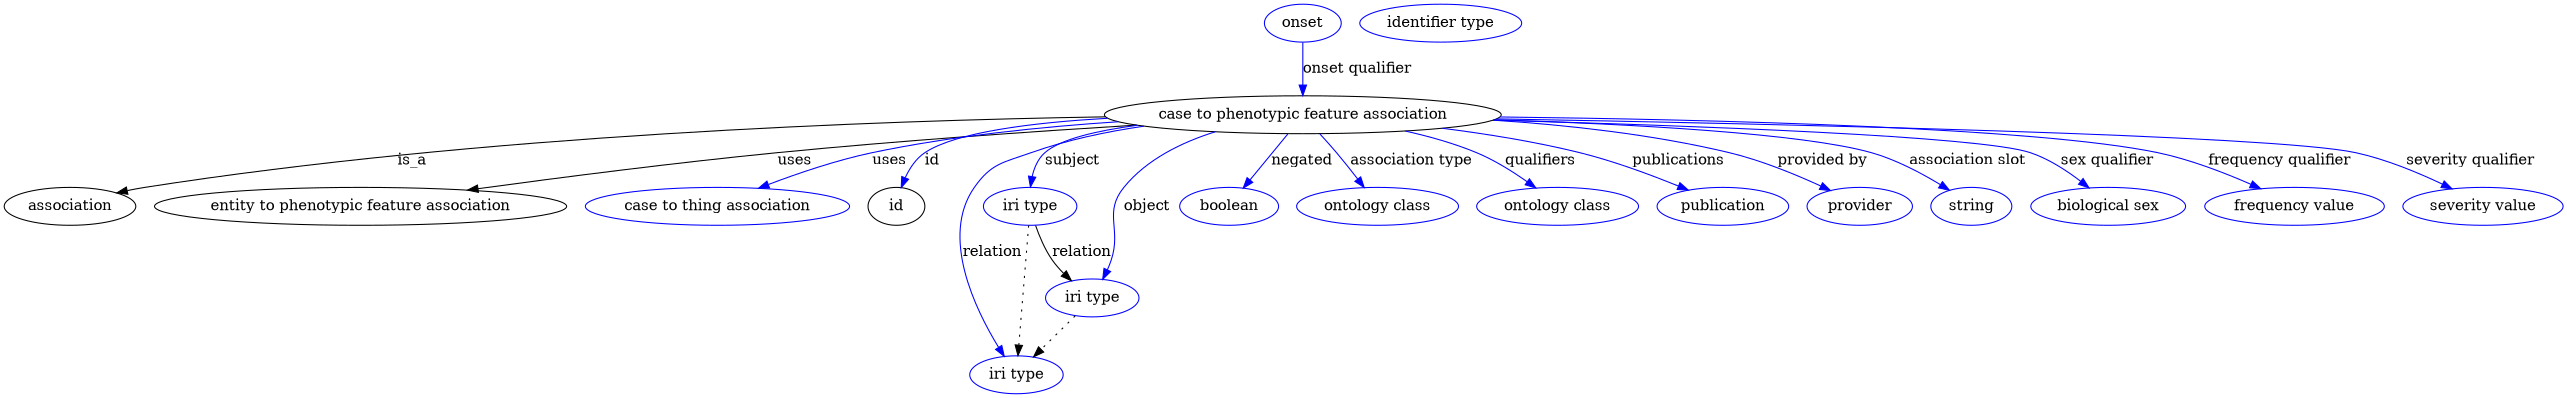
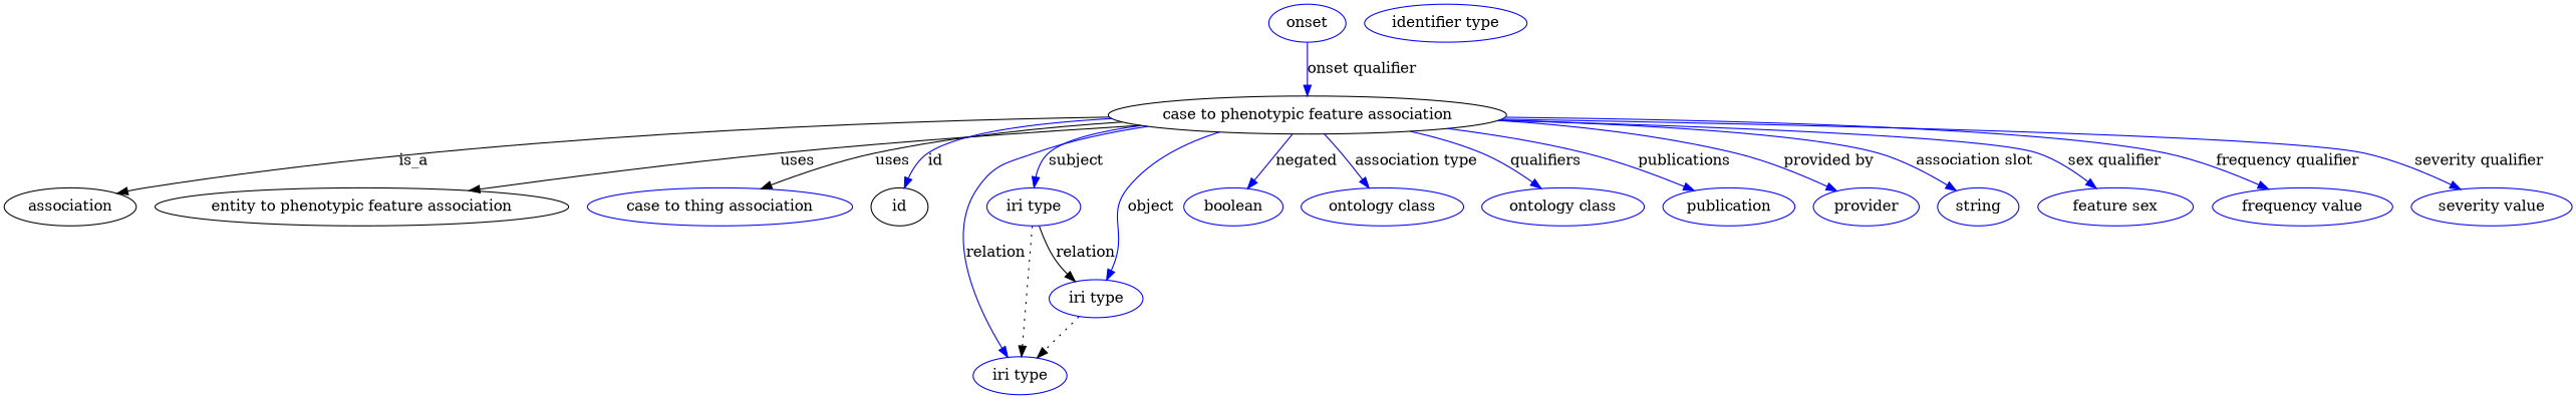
  digraph {
    node [color=blue]
    edge [color=blue style=solid]
    n1 [height=0.5 label="case to phenotypic feature association" width=4.005 color=""]
    association [height=0.5 width=1.3723 color=""]
    "entity to phenotypic feature association" [height=0.5 width=4.1417 color=""]
    "case to thing association" [height=0.5 width=2.6753]
    id [height=0.5 width=0.75 color=""]
    n6 [height=0.5 label="iri type" width=0.9834]
    n7 [height=0.5 label="iri type" width=0.9834]
    n8 [height=0.5 label="iri type" width=0.9834]
    n9 [height=0.5 label=boolean width=1.0584]
    n10 [height=0.5 label="ontology class" width=1.6931]
    n11 [height=0.5 label="ontology class" width=1.6931]
    n12 [height=0.5 label=publication width=1.3859]
    n13 [height=0.5 label=provider width=1.1129]
    n14 [height=0.5 label=string width=0.8403]
-   n15 [height=0.5 label="biological sex" width=1.652]
+   n15 [height=0.5 label="feature sex" width=1.652]
    n16 [height=0.5 label="frequency value" width=1.8561]
    n17 [height=0.5 label="severity value" width=1.6517]
    n18 [height=0.5 label=onset width=0.79928]
    n19 [height=0.5 label="identifier type" width=1.652]
    n1 -> association [label=is_a color="" style=""]
    n1 -> "entity to phenotypic feature association" [label=uses color="" style=""]
-   n1 -> "case to thing association" [label=uses style=""]
+   n1 -> "case to thing association" [label=uses color="" style=""]
    n1 -> id [label=id]
    n1 -> n6 [label=subject]
    n1 -> n7 [label=relation]
    n1 -> n8 [label=object]
    n1 -> n9 [label=negated]
    n1 -> n10 [label="association type"]
    n1 -> n11 [label=qualifiers]
    n1 -> n12 [label=publications]
    n1 -> n13 [label="provided by"]
    n1 -> n14 [label="association slot"]
    n1 -> n15 [label="sex qualifier"]
    n1 -> n16 [label="frequency qualifier"]
    n1 -> n17 [label="severity qualifier"]
    n6 -> n7 [style=dotted color=""]
    n6 -> n8 [label=relation color="" style=""]
    n8 -> n7 [style=dotted color=""]
    n18 -> n1 [label="onset qualifier"]
  }
